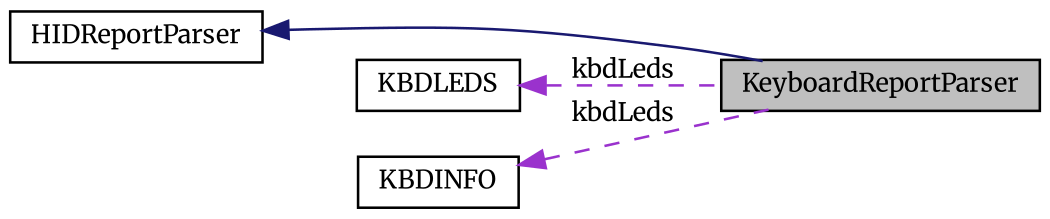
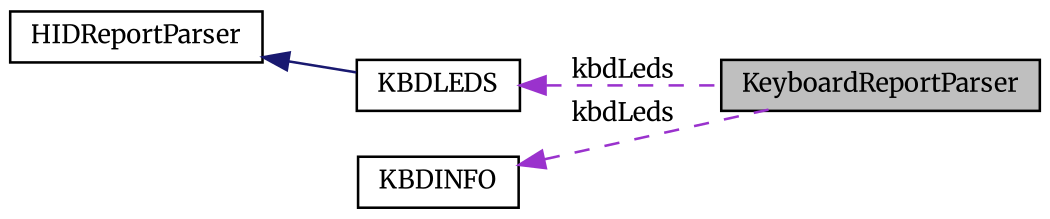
  digraph {
    fontname=Merriweather
    rankdir=LR
    node [color=black fillcolor=white fontname=Merriweather fontsize=10 shape=record style=filled]
    edge [color=darkorchid3 dir=back fontname=Merriweather fontsize=10 labelfontname=Helvetica labelfontsize=10 style=dashed]
    n1 [fillcolor=grey75 fontcolor=black height=0.2 label=KeyboardReportParser width=0.4]
    n2 [height=0.2 label=HIDReportParser width=0.4]
    n3 [height=0.2 label=KBDLEDS width=0.4]
    n4 [height=0.2 label=KBDINFO width=0.4]
-   n2 -> n1 [color=midnightblue style=solid]
+   n2 -> n3 [color=midnightblue style=solid]
    n3 -> n1 [label=" kbdLeds"]
    n4 -> n1 [label=" kbdLeds"]
  }
